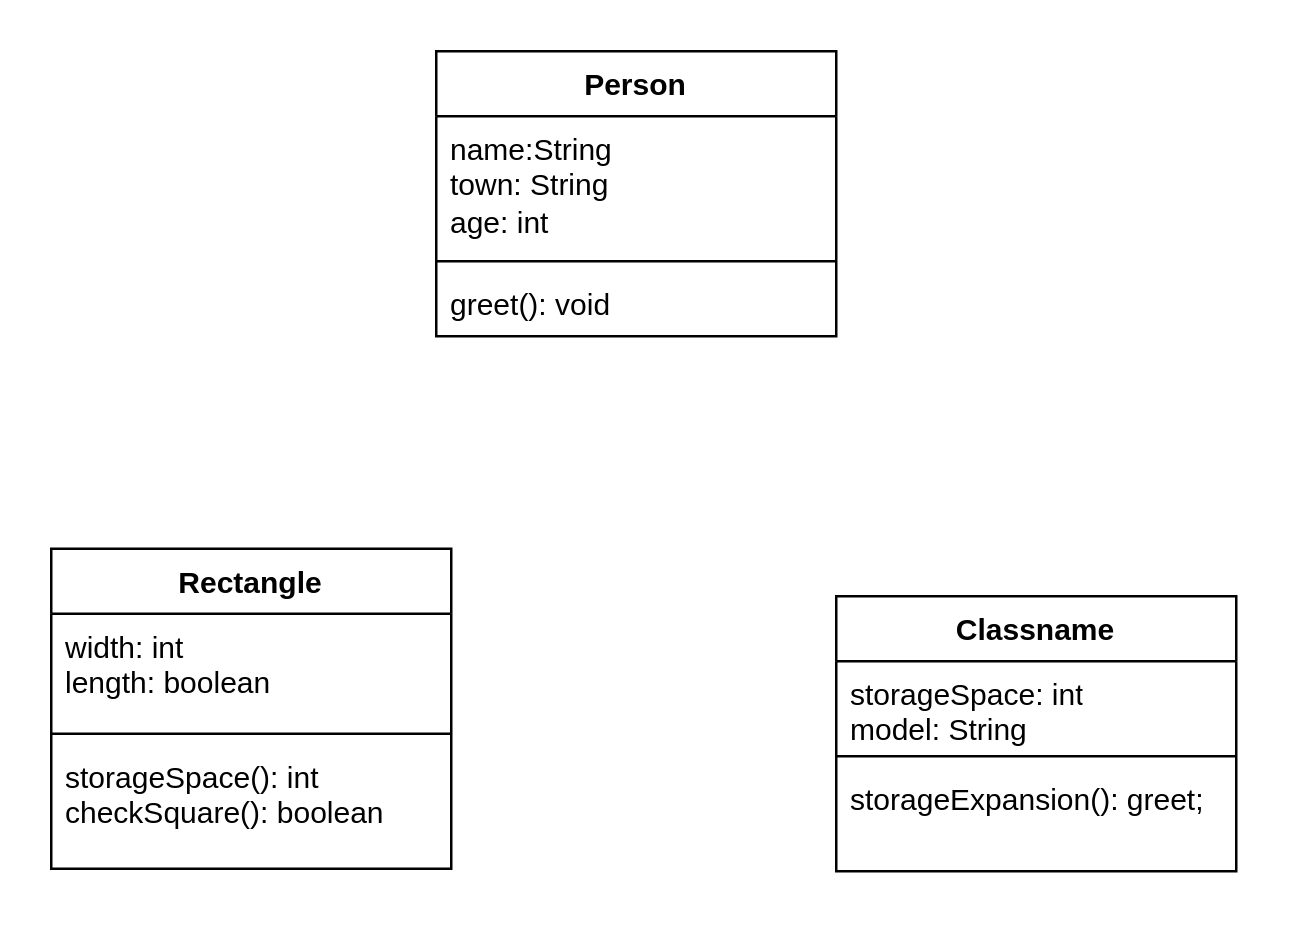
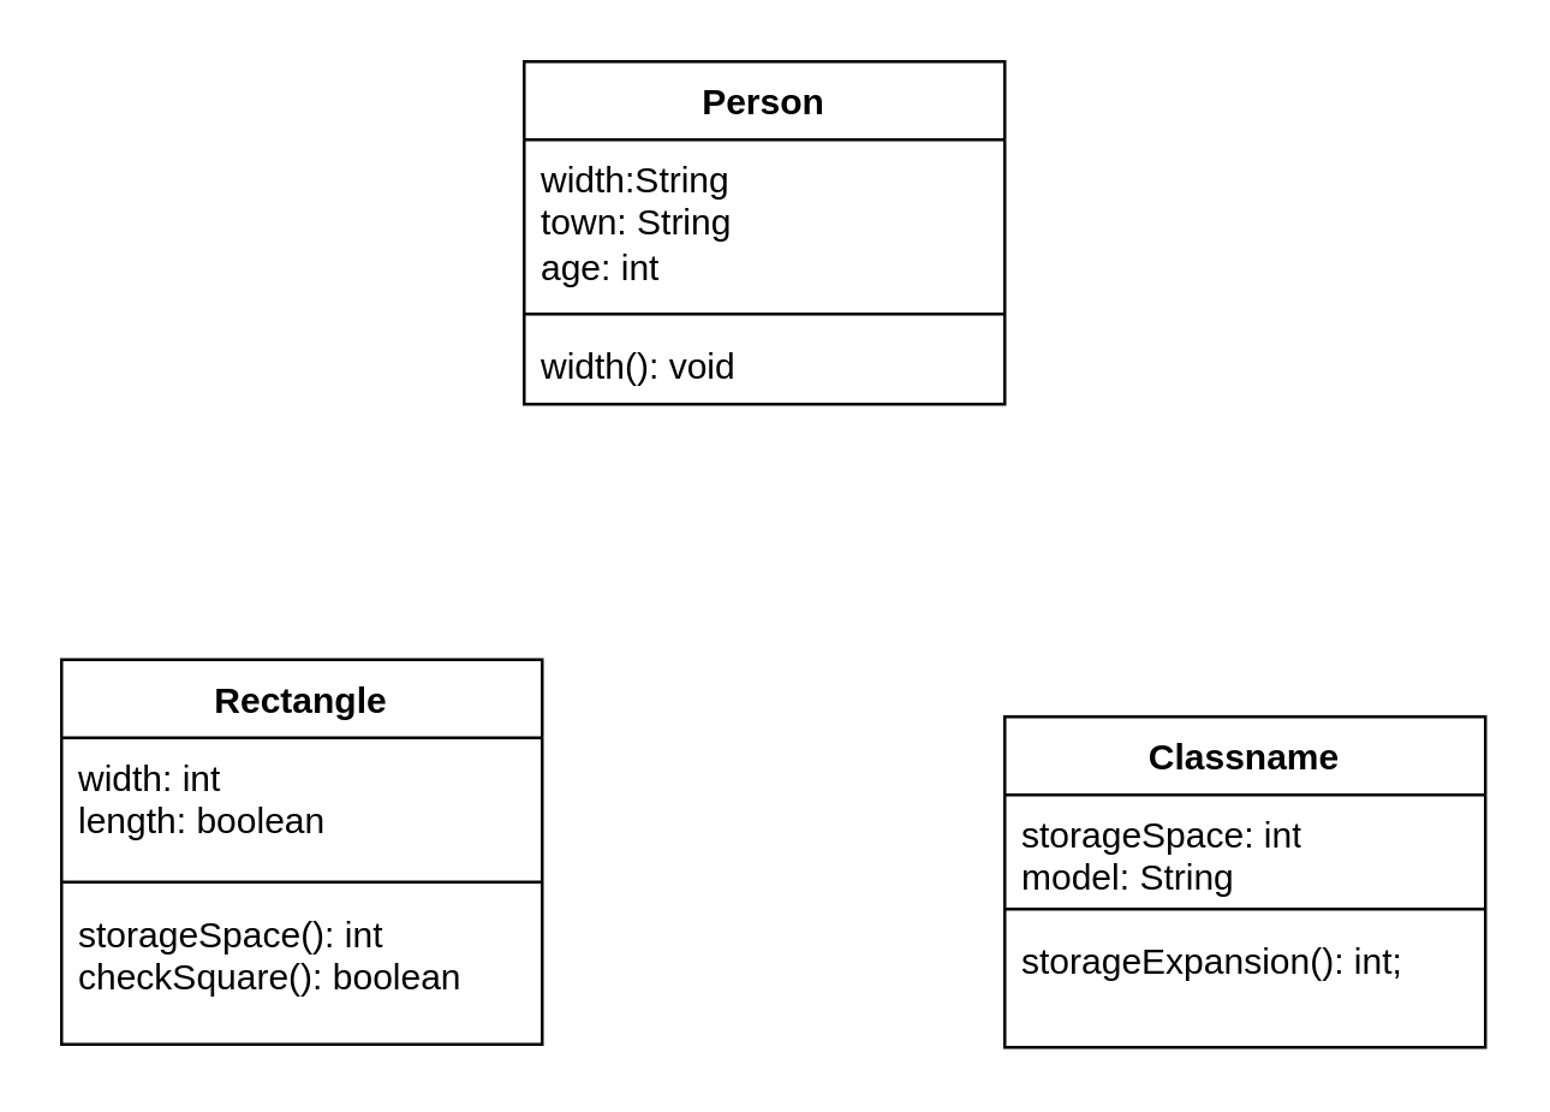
  <mxCell id="0" />
  <mxCell id="1" parent="0" />
  <mxCell id="2" value="Person" style="swimlane;fontStyle=1;align=center;verticalAlign=top;childLayout=stackLayout;horizontal=1;startSize=26;horizontalStack=0;resizeParent=1;resizeParentMax=0;resizeLast=0;collapsible=1;marginBottom=0;whiteSpace=wrap;html=1;" vertex="1" parent="1"><mxGeometry x="174" y="20" width="160" height="114" as="geometry"><mxRectangle x="170" y="290" width="80" height="30" as="alternateBounds" /></mxGeometry></mxCell>
- <mxCell id="3" value="name:String&lt;br&gt;town: String&lt;br&gt;age: int" style="text;strokeColor=none;fillColor=none;align=left;verticalAlign=top;spacingLeft=4;spacingRight=4;overflow=hidden;rotatable=0;points=[[0,0.5],[1,0.5]];portConstraint=eastwest;whiteSpace=wrap;html=1;" vertex="1" parent="2"><mxGeometry y="26" width="160" height="54" as="geometry" /></mxCell>
+ <mxCell id="3" value="width:String&lt;br&gt;town: String&lt;br&gt;age: int" style="text;strokeColor=none;fillColor=none;align=left;verticalAlign=top;spacingLeft=4;spacingRight=4;overflow=hidden;rotatable=0;points=[[0,0.5],[1,0.5]];portConstraint=eastwest;whiteSpace=wrap;html=1;" vertex="1" parent="2"><mxGeometry y="26" width="160" height="54" as="geometry" /></mxCell>
  <mxCell id="4" value="" style="line;strokeWidth=1;fillColor=none;align=left;verticalAlign=middle;spacingTop=-1;spacingLeft=3;spacingRight=3;rotatable=0;labelPosition=right;points=[];portConstraint=eastwest;strokeColor=inherit;" vertex="1" parent="2"><mxGeometry y="80" width="160" height="8" as="geometry" /></mxCell>
- <mxCell id="5" value="greet(): void" style="text;strokeColor=none;fillColor=none;align=left;verticalAlign=top;spacingLeft=4;spacingRight=4;overflow=hidden;rotatable=0;points=[[0,0.5],[1,0.5]];portConstraint=eastwest;whiteSpace=wrap;html=1;" vertex="1" parent="2"><mxGeometry y="88" width="160" height="26" as="geometry" /></mxCell>
+ <mxCell id="5" value="width(): void" style="text;strokeColor=none;fillColor=none;align=left;verticalAlign=top;spacingLeft=4;spacingRight=4;overflow=hidden;rotatable=0;points=[[0,0.5],[1,0.5]];portConstraint=eastwest;whiteSpace=wrap;html=1;" vertex="1" parent="2"><mxGeometry y="88" width="160" height="26" as="geometry" /></mxCell>
  <mxCell id="6" value="Rectangle" style="swimlane;fontStyle=1;align=center;verticalAlign=top;childLayout=stackLayout;horizontal=1;startSize=26;horizontalStack=0;resizeParent=1;resizeParentMax=0;resizeLast=0;collapsible=1;marginBottom=0;whiteSpace=wrap;html=1;" vertex="1" parent="1"><mxGeometry x="20" y="219" width="160" height="128" as="geometry" /></mxCell>
  <mxCell id="7" value="width: int&lt;br&gt;length: boolean" style="text;strokeColor=none;fillColor=none;align=left;verticalAlign=top;spacingLeft=4;spacingRight=4;overflow=hidden;rotatable=0;points=[[0,0.5],[1,0.5]];portConstraint=eastwest;whiteSpace=wrap;html=1;" vertex="1" parent="6"><mxGeometry y="26" width="160" height="44" as="geometry" /></mxCell>
  <mxCell id="8" value="" style="line;strokeWidth=1;fillColor=none;align=left;verticalAlign=middle;spacingTop=-1;spacingLeft=3;spacingRight=3;rotatable=0;labelPosition=right;points=[];portConstraint=eastwest;strokeColor=inherit;" vertex="1" parent="6"><mxGeometry y="70" width="160" height="8" as="geometry" /></mxCell>
  <mxCell id="9" value="storageSpace(): int&lt;br&gt;checkSquare(): boolean" style="text;strokeColor=none;fillColor=none;align=left;verticalAlign=top;spacingLeft=4;spacingRight=4;overflow=hidden;rotatable=0;points=[[0,0.5],[1,0.5]];portConstraint=eastwest;whiteSpace=wrap;html=1;" vertex="1" parent="6"><mxGeometry y="78" width="160" height="50" as="geometry" /></mxCell>
  <mxCell id="10" value="Classname" style="swimlane;fontStyle=1;align=center;verticalAlign=top;childLayout=stackLayout;horizontal=1;startSize=26;horizontalStack=0;resizeParent=1;resizeParentMax=0;resizeLast=0;collapsible=1;marginBottom=0;whiteSpace=wrap;html=1;" vertex="1" parent="1"><mxGeometry x="334" y="238" width="160" height="110" as="geometry" /></mxCell>
  <mxCell id="11" value="storageSpace: int&lt;br&gt;model: String" style="text;strokeColor=none;fillColor=none;align=left;verticalAlign=top;spacingLeft=4;spacingRight=4;overflow=hidden;rotatable=0;points=[[0,0.5],[1,0.5]];portConstraint=eastwest;whiteSpace=wrap;html=1;" vertex="1" parent="10"><mxGeometry y="26" width="160" height="34" as="geometry" /></mxCell>
  <mxCell id="12" value="" style="line;strokeWidth=1;fillColor=none;align=left;verticalAlign=middle;spacingTop=-1;spacingLeft=3;spacingRight=3;rotatable=0;labelPosition=right;points=[];portConstraint=eastwest;strokeColor=inherit;" vertex="1" parent="10"><mxGeometry y="60" width="160" height="8" as="geometry" /></mxCell>
- <mxCell id="13" value="storageExpansion(): greet;&lt;br&gt;" style="text;strokeColor=none;fillColor=none;align=left;verticalAlign=top;spacingLeft=4;spacingRight=4;overflow=hidden;rotatable=0;points=[[0,0.5],[1,0.5]];portConstraint=eastwest;whiteSpace=wrap;html=1;" vertex="1" parent="10"><mxGeometry y="68" width="160" height="42" as="geometry" /></mxCell>
+ <mxCell id="13" value="storageExpansion(): int;&lt;br&gt;" style="text;strokeColor=none;fillColor=none;align=left;verticalAlign=top;spacingLeft=4;spacingRight=4;overflow=hidden;rotatable=0;points=[[0,0.5],[1,0.5]];portConstraint=eastwest;whiteSpace=wrap;html=1;" vertex="1" parent="10"><mxGeometry y="68" width="160" height="42" as="geometry" /></mxCell>
